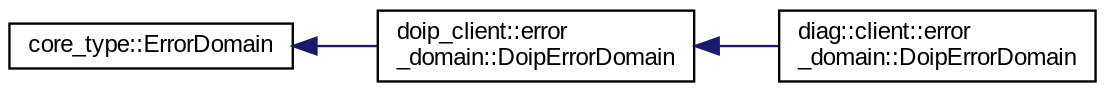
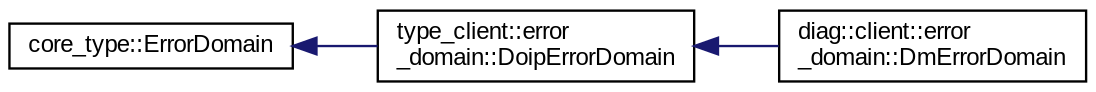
  digraph {
    fontname="Liberation Sans"
    rankdir=LR
    node [color=black fillcolor=white fontname="Liberation Sans" fontsize=10 shape=record style=filled]
    edge [color=midnightblue dir=back fontname="Liberation Sans" fontsize=10 labelfontname=Helvetica labelfontsize=10 style=solid]
    n1 [height=0.2 label="core_type::ErrorDomain" width=0.4]
-   n2 [height=0.2 label="doip_client::error\l_domain::DoipErrorDomain" width=0.4]
-   n3 [height=0.2 label="diag::client::error\l_domain::DoipErrorDomain" width=0.4]
+   n2 [height=0.2 label="type_client::error\l_domain::DoipErrorDomain" width=0.4]
+   n3 [height=0.2 label="diag::client::error\l_domain::DmErrorDomain" width=0.4]
    n1 -> n2
    n2 -> n3
  }
